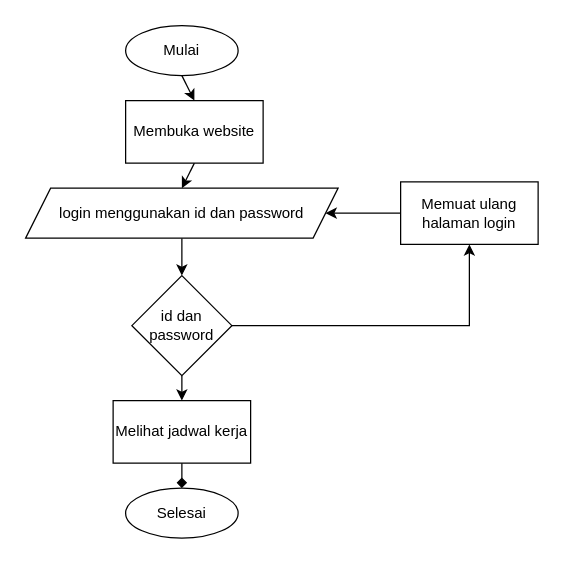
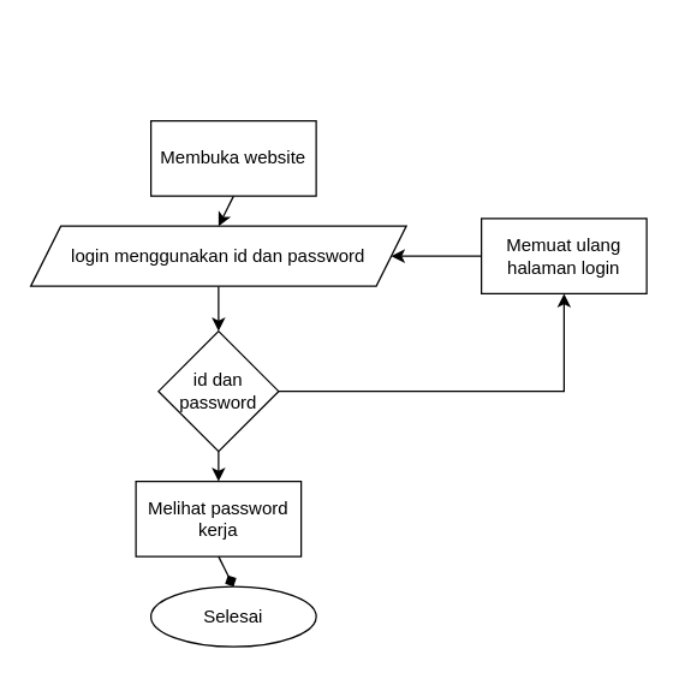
  <mxCell id="0" />
  <mxCell id="1" parent="0" />
- <mxCell id="2" style="edgeStyle=none;rounded=0;orthogonalLoop=1;jettySize=auto;html=1;exitX=0.5;exitY=1;exitDx=0;exitDy=0;entryX=0.5;entryY=0;entryDx=0;entryDy=0;" edge="1" parent="1" source="3" target="5"><mxGeometry relative="1" as="geometry" /></mxCell>
- <mxCell id="3" value="Mulai" style="ellipse;whiteSpace=wrap;html=1;" vertex="1" parent="1"><mxGeometry x="100" y="20" width="90" height="40" as="geometry" /></mxCell>
  <mxCell id="4" style="edgeStyle=none;rounded=0;orthogonalLoop=1;jettySize=auto;html=1;exitX=0.5;exitY=1;exitDx=0;exitDy=0;entryX=0.5;entryY=0;entryDx=0;entryDy=0;" edge="1" parent="1" source="5" target="7"><mxGeometry relative="1" as="geometry" /></mxCell>
  <mxCell id="5" value="Membuka website" style="rounded=0;whiteSpace=wrap;html=1;" vertex="1" parent="1"><mxGeometry x="100" y="80" width="110" height="50" as="geometry" /></mxCell>
  <mxCell id="6" style="edgeStyle=none;rounded=0;orthogonalLoop=1;jettySize=auto;html=1;exitX=0.5;exitY=1;exitDx=0;exitDy=0;entryX=0.5;entryY=0;entryDx=0;entryDy=0;" edge="1" parent="1" source="7" target="12"><mxGeometry relative="1" as="geometry" /></mxCell>
  <mxCell id="7" value="login menggunakan id dan password" style="shape=parallelogram;perimeter=parallelogramPerimeter;whiteSpace=wrap;html=1;fixedSize=1;" vertex="1" parent="1"><mxGeometry x="20" y="150" width="250" height="40" as="geometry" /></mxCell>
  <mxCell id="8" style="edgeStyle=none;rounded=0;orthogonalLoop=1;jettySize=auto;html=1;exitX=0;exitY=0.5;exitDx=0;exitDy=0;entryX=1;entryY=0.5;entryDx=0;entryDy=0;" edge="1" parent="1" source="9" target="7"><mxGeometry relative="1" as="geometry" /></mxCell>
  <mxCell id="9" value="Memuat ulang halaman login" style="rounded=0;whiteSpace=wrap;html=1;" vertex="1" parent="1"><mxGeometry x="320" y="145" width="110" height="50" as="geometry" /></mxCell>
  <mxCell id="10" style="edgeStyle=none;rounded=0;orthogonalLoop=1;jettySize=auto;html=1;exitX=0.5;exitY=1;exitDx=0;exitDy=0;entryX=0.5;entryY=0;entryDx=0;entryDy=0;" edge="1" parent="1" source="12" target="13"><mxGeometry relative="1" as="geometry" /></mxCell>
  <mxCell id="11" style="edgeStyle=orthogonalEdgeStyle;rounded=0;orthogonalLoop=1;jettySize=auto;html=1;exitX=1;exitY=0.5;exitDx=0;exitDy=0;entryX=0.5;entryY=1;entryDx=0;entryDy=0;" edge="1" parent="1" source="12" target="9"><mxGeometry relative="1" as="geometry" /></mxCell>
  <mxCell id="12" value="id dan password" style="rhombus;whiteSpace=wrap;html=1;" vertex="1" parent="1"><mxGeometry x="105" y="220" width="80" height="80" as="geometry" /></mxCell>
- <mxCell id="13" value="Melihat jadwal kerja" style="rounded=0;whiteSpace=wrap;html=1;" vertex="1" parent="1"><mxGeometry x="90" y="320" width="110" height="50" as="geometry" /></mxCell>
+ <mxCell id="13" value="Melihat password kerja" style="rounded=0;whiteSpace=wrap;html=1;" vertex="1" parent="1"><mxGeometry x="90" y="320" width="110" height="50" as="geometry" /></mxCell>
  <mxCell id="14" style="edgeStyle=none;rounded=0;orthogonalLoop=1;jettySize=auto;html=1;exitX=0.5;exitY=1;exitDx=0;exitDy=0;entryX=0.5;entryY=0;entryDx=0;entryDy=0;endArrow=diamond;" edge="1" parent="1" source="13" target="15"><mxGeometry relative="1" as="geometry"><mxPoint x="145" y="510" as="sourcePoint" /></mxGeometry></mxCell>
- <mxCell id="15" value="Selesai" style="ellipse;whiteSpace=wrap;html=1;" vertex="1" parent="1"><mxGeometry x="100" y="390" width="90" height="40" as="geometry" /></mxCell>
+ <mxCell id="15" value="Selesai" style="ellipse;whiteSpace=wrap;html=1;" vertex="1" parent="1"><mxGeometry x="100" y="390" width="110" height="40" as="geometry" /></mxCell>
